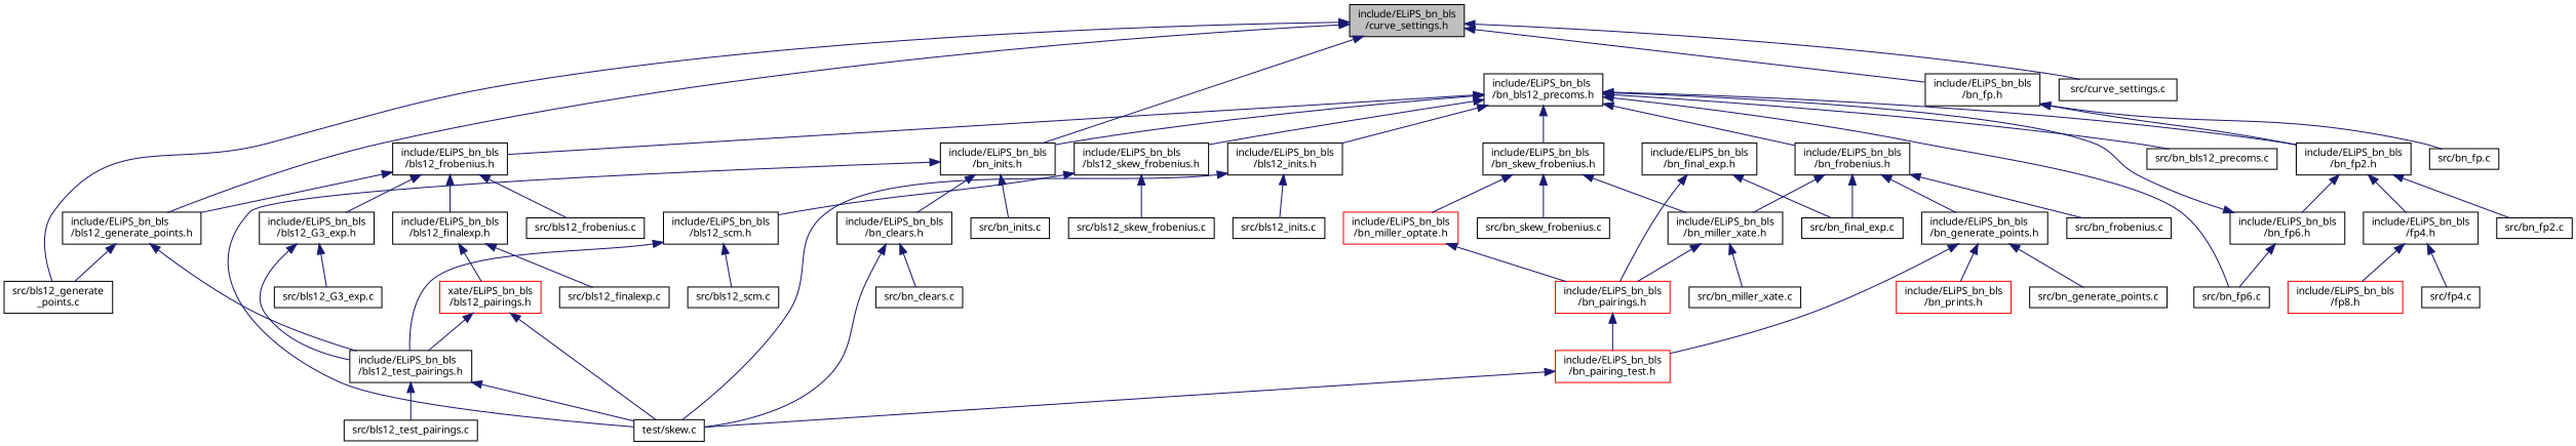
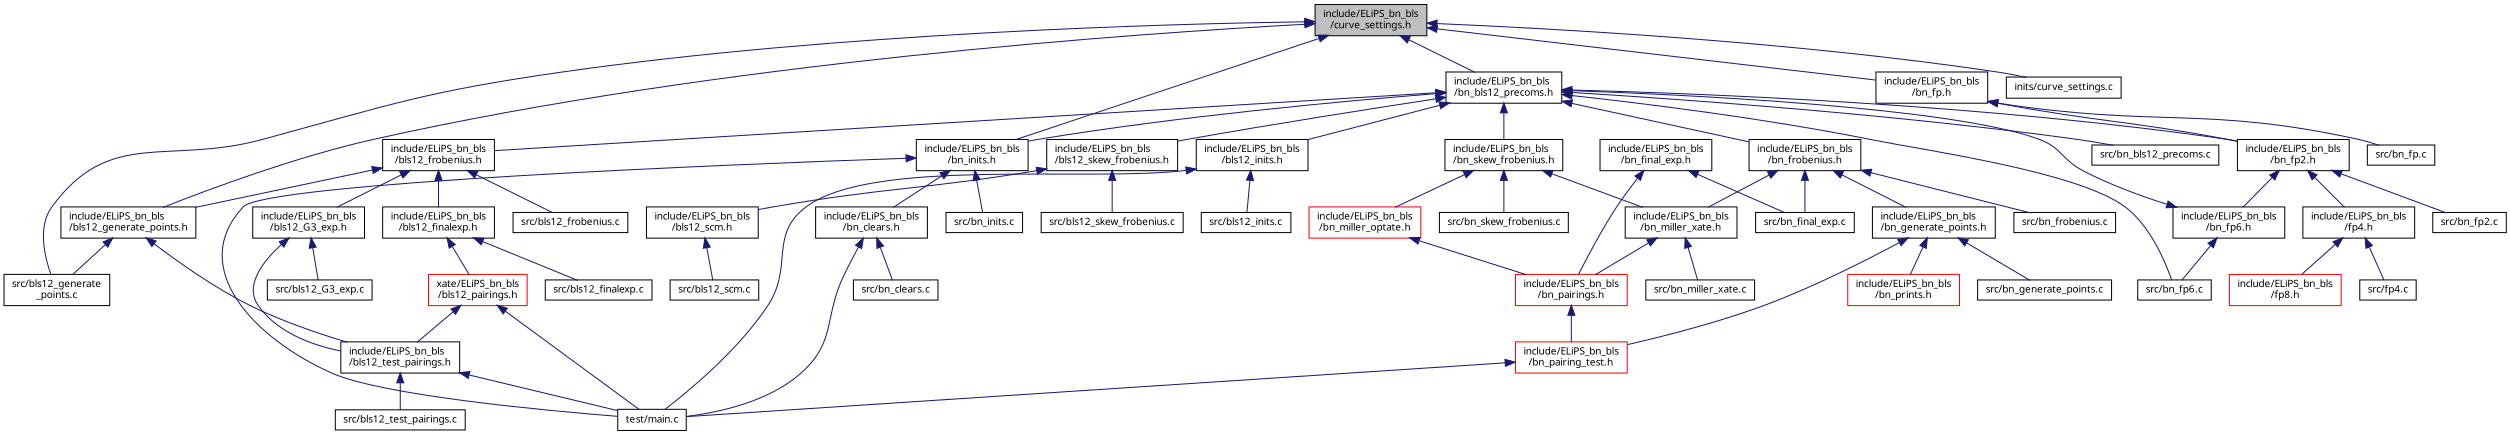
  digraph {
    fontname="Noto Sans"
    node [color=black fillcolor=white fontname="Noto Sans" fontsize=10 shape=record style=filled]
    edge [color=midnightblue dir=back fontname="Noto Sans" fontsize=10 labelfontname=Helvetica labelfontsize=10 style=solid]
    n1 [fillcolor=grey75 fontcolor=black height=0.2 label="include/ELiPS_bn_bls\l/curve_settings.h" width=0.4]
    n2 [height=0.2 label="include/ELiPS_bn_bls\l/bls12_generate_points.h" width=0.4]
    n3 [height=0.2 label="src/bls12_generate\l_points.c" width=0.4]
    n4 [height=0.2 label="include/ELiPS_bn_bls\l/bn_bls12_precoms.h" width=0.4]
    n5 [height=0.2 label="include/ELiPS_bn_bls\l/bn_inits.h" width=0.4]
    n6 [height=0.2 label="include/ELiPS_bn_bls\l/bn_fp.h" width=0.4]
-   n7 [height=0.2 label="src/curve_settings.c" width=0.4]
+   n7 [height=0.2 label="inits/curve_settings.c" width=0.4]
    n8 [height=0.2 label="include/ELiPS_bn_bls\l/bls12_test_pairings.h" width=0.4]
    n9 [height=0.2 label="include/ELiPS_bn_bls\l/bls12_frobenius.h" width=0.4]
    n10 [height=0.2 label="include/ELiPS_bn_bls\l/bls12_inits.h" width=0.4]
    n11 [height=0.2 label="include/ELiPS_bn_bls\l/bls12_skew_frobenius.h" width=0.4]
    n12 [height=0.2 label="include/ELiPS_bn_bls\l/bn_fp2.h" width=0.4]
    n13 [height=0.2 label="src/bn_fp6.c" width=0.4]
    n14 [height=0.2 label="include/ELiPS_bn_bls\l/bn_frobenius.h" width=0.4]
    n15 [height=0.2 label="include/ELiPS_bn_bls\l/bn_skew_frobenius.h" width=0.4]
    n16 [height=0.2 label="src/bn_bls12_precoms.c" width=0.4]
-   n17 [height=0.2 label="test/skew.c" width=0.4]
+   n17 [height=0.2 label="test/main.c" width=0.4]
    n18 [height=0.2 label="include/ELiPS_bn_bls\l/bn_clears.h" width=0.4]
    n19 [height=0.2 label="src/bn_inits.c" width=0.4]
    n20 [height=0.2 label="src/bn_fp.c" width=0.4]
    n21 [height=0.2 label="src/bls12_test_pairings.c" width=0.4]
    n22 [height=0.2 label="include/ELiPS_bn_bls\l/bls12_finalexp.h" width=0.4]
    n23 [height=0.2 label="include/ELiPS_bn_bls\l/bls12_G3_exp.h" width=0.4]
    n24 [height=0.2 label="src/bls12_frobenius.c" width=0.4]
    n25 [height=0.2 label="src/bls12_inits.c" width=0.4]
    n26 [height=0.2 label="include/ELiPS_bn_bls\l/bls12_scm.h" width=0.4]
    n27 [height=0.2 label="src/bls12_skew_frobenius.c" width=0.4]
    n28 [height=0.2 label="include/ELiPS_bn_bls\l/bn_fp6.h" width=0.4]
    n29 [height=0.2 label="include/ELiPS_bn_bls\l/fp4.h" width=0.4]
    n30 [height=0.2 label="src/bn_fp2.c" width=0.4]
    n31 [height=0.2 label="include/ELiPS_bn_bls\l/bn_generate_points.h" width=0.4]
    n32 [height=0.2 label="include/ELiPS_bn_bls\l/bn_miller_xate.h" width=0.4]
    n33 [height=0.2 label="src/bn_frobenius.c" width=0.4]
    n34 [height=0.2 label="src/bn_final_exp.c" width=0.4]
    n35 [color=red height=0.2 label="include/ELiPS_bn_bls\l/bn_miller_optate.h" width=0.4]
    n36 [height=0.2 label="src/bn_skew_frobenius.c" width=0.4]
    n37 [color=red height=0.2 label="xate/ELiPS_bn_bls\l/bls12_pairings.h" width=0.4]
    n38 [height=0.2 label="src/bls12_finalexp.c" width=0.4]
    n39 [height=0.2 label="src/bls12_G3_exp.c" width=0.4]
    n40 [height=0.2 label="src/bls12_scm.c" width=0.4]
    n41 [color=red height=0.2 label="include/ELiPS_bn_bls\l/fp8.h" width=0.4]
    n42 [height=0.2 label="src/fp4.c" width=0.4]
    n43 [height=0.2 label="include/ELiPS_bn_bls\l/bn_final_exp.h" width=0.4]
    n44 [color=red height=0.2 label="include/ELiPS_bn_bls\l/bn_pairings.h" width=0.4]
    n45 [color=red height=0.2 label="include/ELiPS_bn_bls\l/bn_pairing_test.h" width=0.4]
    n46 [color=red height=0.2 label="include/ELiPS_bn_bls\l/bn_prints.h" width=0.4]
    n47 [height=0.2 label="src/bn_generate_points.c" width=0.4]
    n48 [height=0.2 label="src/bn_miller_xate.c" width=0.4]
    n49 [height=0.2 label="src/bn_clears.c" width=0.4]
    n1 -> n2
    n1 -> n3
+   n1 -> n4
    n1 -> n5
    n1 -> n6
    n1 -> n7
    n2 -> n3
    n2 -> n8
    n4 -> n5
    n4 -> n9
    n4 -> n10
    n4 -> n11
    n4 -> n12
    n4 -> n13
    n4 -> n14
    n4 -> n15
    n4 -> n16
    n5 -> n17
    n5 -> n18
    n5 -> n19
    n6 -> n12
    n6 -> n20
    n8 -> n17
    n8 -> n21
    n9 -> n2
    n9 -> n22
    n9 -> n23
    n9 -> n24
    n10 -> n17
    n10 -> n25
    n11 -> n26
    n11 -> n27
    n12 -> n28
    n12 -> n29
    n12 -> n30
    n14 -> n31
    n14 -> n32
    n14 -> n33
    n14 -> n34
    n15 -> n32
    n15 -> n35
    n15 -> n36
    n18 -> n17
    n18 -> n49
    n22 -> n37
    n22 -> n38
    n23 -> n8
    n23 -> n39
-   n26 -> n8
    n26 -> n40
    n28 -> n4
    n28 -> n13
    n29 -> n41
    n29 -> n42
    n31 -> n45
    n31 -> n46
    n31 -> n47
    n32 -> n44
    n32 -> n48
    n35 -> n44
    n37 -> n8
    n37 -> n17
    n43 -> n34
    n43 -> n44
    n44 -> n45
    n45 -> n17
  }
